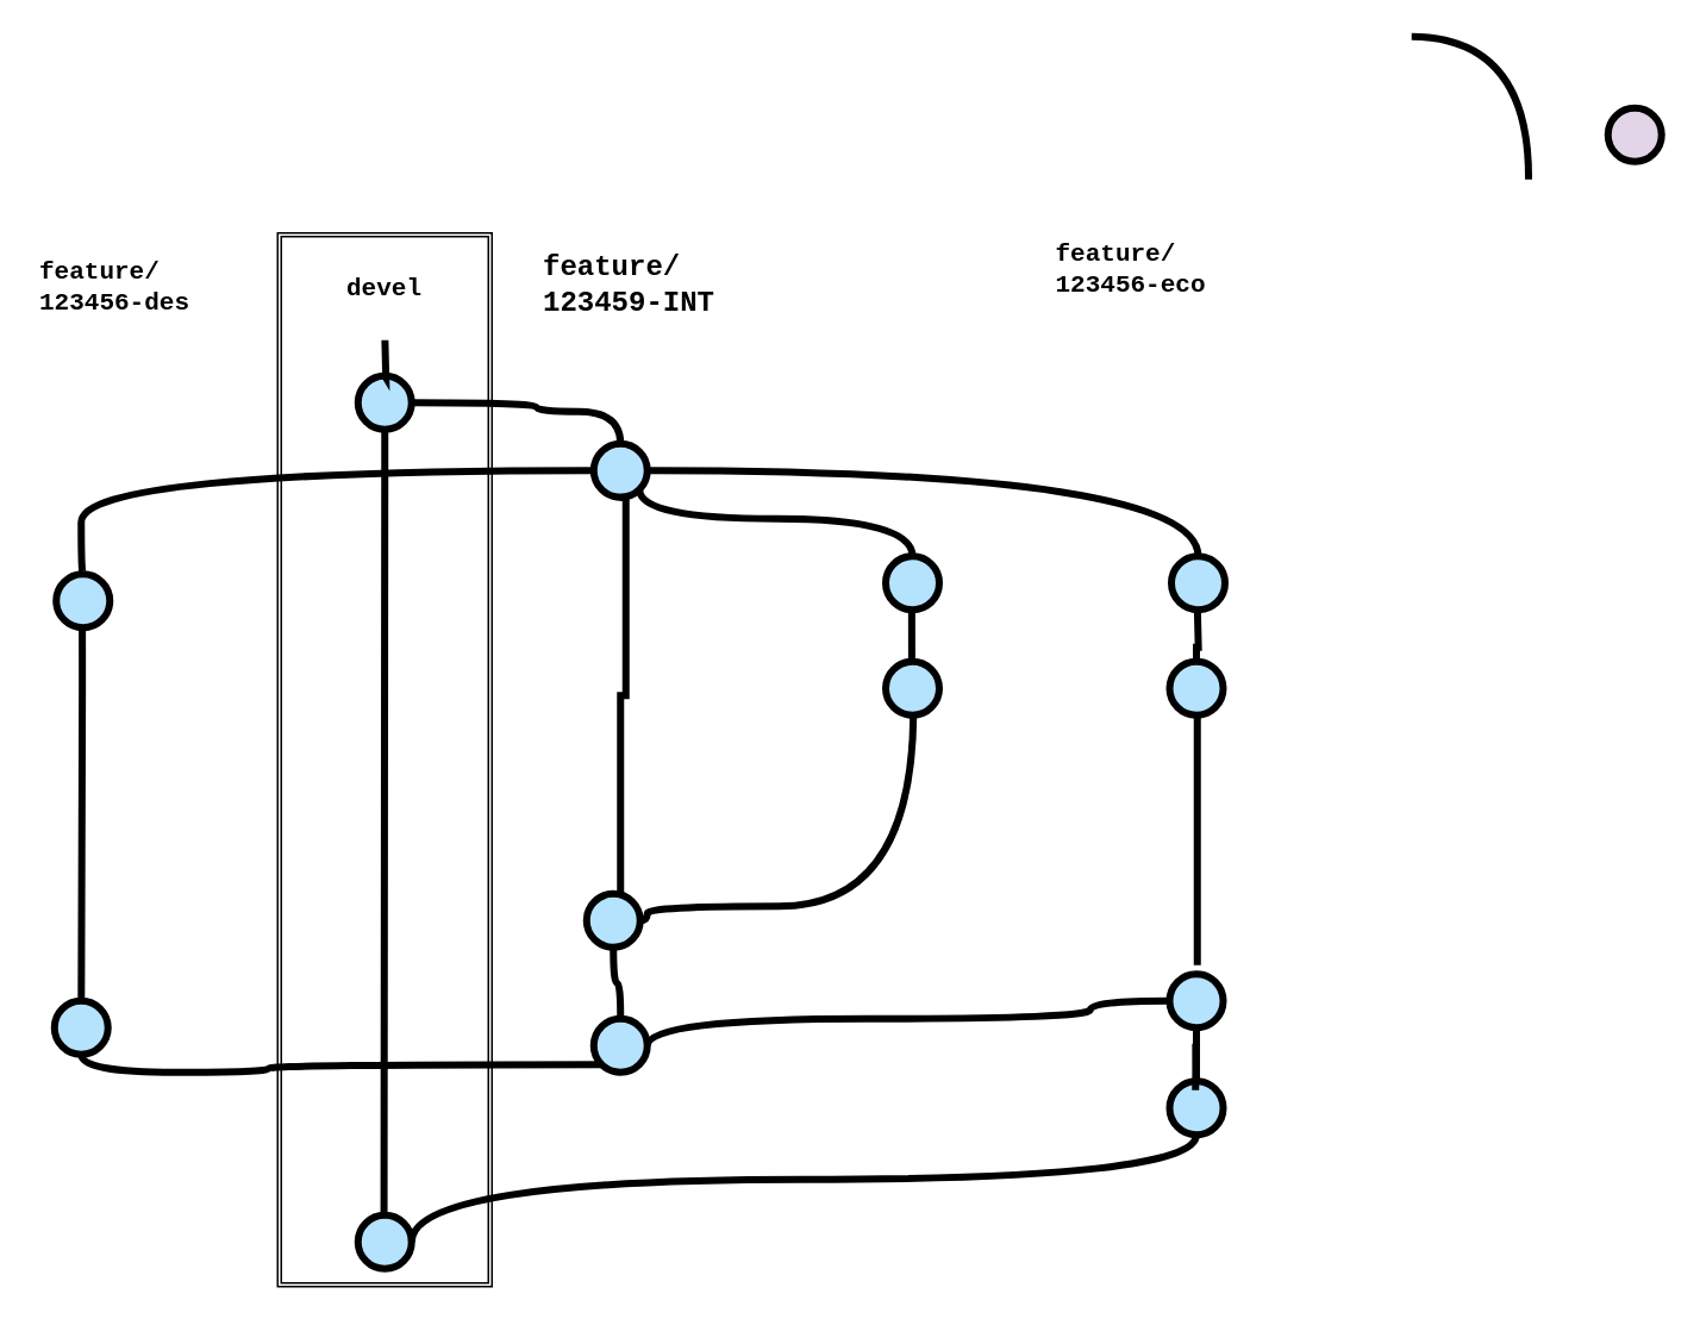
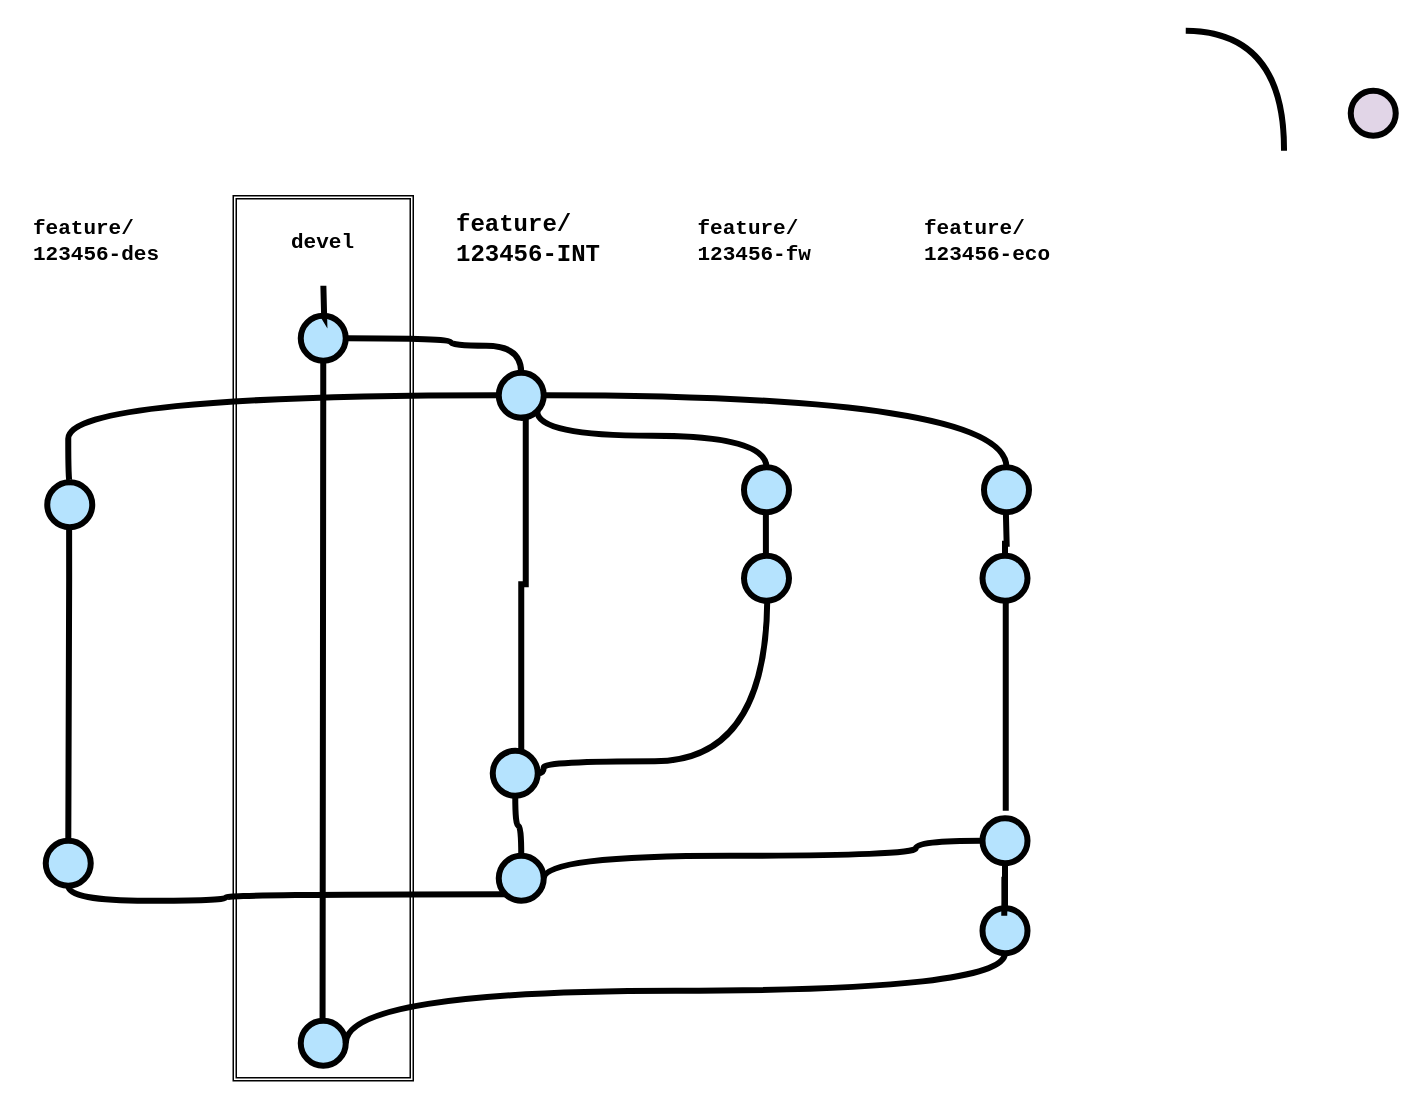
  <mxCell id="0" />
  <mxCell id="1" parent="0" />
  <mxCell id="2" value="" style="shape=ext;double=1;rounded=0;whiteSpace=wrap;html=1;fontFamily=Helvetica;fontSize=15;fontColor=default;" vertex="1" parent="1"><mxGeometry x="155" y="130" width="120" height="590" as="geometry" /></mxCell>
  <mxCell id="3" value="" style="edgeStyle=orthogonalEdgeStyle;rounded=0;html=1;jettySize=auto;orthogonalLoop=1;strokeWidth=4;endArrow=none;endFill=0;startArrow=none;entryX=0.496;entryY=0.966;entryDx=0;entryDy=0;entryPerimeter=0;" parent="1" target="2" edge="1" source="11"><mxGeometry x="229.58" y="345" as="geometry"><mxPoint x="215.08" y="190" as="sourcePoint" /><mxPoint x="214.5" y="650" as="targetPoint" /><Array as="points" /></mxGeometry></mxCell>
  <mxCell id="4" value="devel" style="text;html=1;strokeColor=none;fillColor=none;align=center;verticalAlign=middle;whiteSpace=wrap;overflow=hidden;fontSize=14;fontStyle=1;fontFamily=Courier New;" parent="1" vertex="1"><mxGeometry x="190" y="150" width="50" height="20" as="geometry" /></mxCell>
- <mxCell id="6" value="feature/&lt;br&gt;123456-eco" style="text;html=1;strokeColor=none;fillColor=none;align=left;verticalAlign=middle;whiteSpace=wrap;overflow=hidden;fontSize=14;fontStyle=1;fontFamily=Courier New;" vertex="1" parent="1"><mxGeometry x="589" y="130" width="111" height="40" as="geometry" /></mxCell>
+ <mxCell id="5" value="feature/&lt;br&gt;123456-fw" style="text;html=1;strokeColor=none;fillColor=none;align=left;verticalAlign=middle;whiteSpace=wrap;overflow=hidden;fontSize=14;fontStyle=1;fontFamily=Courier New;" vertex="1" parent="1"><mxGeometry x="463" y="135" width="81" height="50" as="geometry" /></mxCell>
+ <mxCell id="6" value="feature/&lt;br&gt;123456-eco" style="text;html=1;strokeColor=none;fillColor=none;align=left;verticalAlign=middle;whiteSpace=wrap;overflow=hidden;fontSize=14;fontStyle=1;fontFamily=Courier New;" vertex="1" parent="1"><mxGeometry x="614" y="140" width="111" height="40" as="geometry" /></mxCell>
  <mxCell id="7" value="feature/&lt;br&gt;123456-des" style="text;html=1;strokeColor=none;fillColor=none;align=left;verticalAlign=middle;whiteSpace=wrap;overflow=hidden;fontSize=14;fontStyle=1;fontFamily=Courier New;" vertex="1" parent="1"><mxGeometry x="20" y="140" width="120" height="40" as="geometry" /></mxCell>
  <mxCell id="8" value="" style="verticalLabelPosition=bottom;verticalAlign=top;html=1;strokeWidth=4;shape=mxgraph.flowchart.on-page_reference;plain-purple;gradientColor=none;strokeColor=#000000;" vertex="1" parent="1"><mxGeometry x="900" y="60" width="30" height="30" as="geometry" /></mxCell>
  <mxCell id="9" value="" style="edgeStyle=orthogonalEdgeStyle;curved=1;rounded=0;html=1;endArrow=none;endFill=0;jettySize=auto;orthogonalLoop=1;strokeWidth=4;fontSize=15;entryX=1;entryY=0.5;entryDx=0;entryDy=0;entryPerimeter=0;exitX=0.5;exitY=0;exitDx=0;exitDy=0;exitPerimeter=0;" edge="1" parent="1" source="14" target="11"><mxGeometry relative="1" as="geometry"><mxPoint x="380" y="430" as="sourcePoint" /><mxPoint x="297.5" y="230" as="targetPoint" /><Array as="points"><mxPoint x="347" y="230" /><mxPoint x="300" y="230" /><mxPoint x="300" y="225" /></Array></mxGeometry></mxCell>
  <mxCell id="10" value="" style="edgeStyle=orthogonalEdgeStyle;curved=1;rounded=0;html=1;exitX=0.5;exitY=1;exitPerimeter=0;endArrow=none;endFill=0;jettySize=auto;orthogonalLoop=1;strokeWidth=4;fontSize=15;entryX=0.5;entryY=1;entryDx=0;entryDy=0;entryPerimeter=0;exitDx=0;exitDy=0;" edge="1" parent="1"><mxGeometry relative="1" as="geometry"><mxPoint x="790" y="20" as="sourcePoint" /><mxPoint x="855.5" y="100" as="targetPoint" /><Array as="points" /></mxGeometry></mxCell>
  <mxCell id="11" value="" style="verticalLabelPosition=bottom;verticalAlign=top;html=1;strokeWidth=4;shape=mxgraph.flowchart.on-page_reference;plain-blue;gradientColor=none;fillColor=#B5E3Fe;strokeColor=#000000;" vertex="1" parent="1"><mxGeometry x="200" y="210" width="30" height="30" as="geometry" /></mxCell>
  <mxCell id="12" value="" style="edgeStyle=orthogonalEdgeStyle;rounded=0;html=1;jettySize=auto;orthogonalLoop=1;strokeWidth=4;endArrow=none;endFill=0;" edge="1" parent="1" target="11"><mxGeometry x="229.58" y="345" as="geometry"><mxPoint x="215.08" y="190" as="sourcePoint" /><mxPoint x="214.58" y="360" as="targetPoint" /><Array as="points" /></mxGeometry></mxCell>
- <mxCell id="13" value="&lt;font style=&quot;font-size: 16px;&quot;&gt;feature/&lt;br&gt;123459-INT&lt;/font&gt;" style="text;html=1;strokeColor=none;fillColor=none;align=left;verticalAlign=middle;whiteSpace=wrap;overflow=hidden;fontSize=14;fontStyle=1;fontFamily=Courier New;" vertex="1" parent="1"><mxGeometry x="302" y="135" width="112.5" height="50" as="geometry" /></mxCell>
+ <mxCell id="13" value="&lt;font style=&quot;font-size: 16px;&quot;&gt;feature/&lt;br&gt;123456-INT&lt;/font&gt;" style="text;html=1;strokeColor=none;fillColor=none;align=left;verticalAlign=middle;whiteSpace=wrap;overflow=hidden;fontSize=14;fontStyle=1;fontFamily=Courier New;" vertex="1" parent="1"><mxGeometry x="302" y="135" width="112.5" height="50" as="geometry" /></mxCell>
  <mxCell id="14" value="" style="verticalLabelPosition=bottom;verticalAlign=top;html=1;strokeWidth=4;shape=mxgraph.flowchart.on-page_reference;plain-blue;gradientColor=none;fillColor=#B5E3Fe;strokeColor=#000000;" vertex="1" parent="1"><mxGeometry x="332" y="248" width="30" height="30" as="geometry" /></mxCell>
  <mxCell id="15" value="" style="verticalLabelPosition=bottom;verticalAlign=top;html=1;strokeWidth=4;shape=mxgraph.flowchart.on-page_reference;plain-blue;gradientColor=none;fillColor=#B5E3Fe;strokeColor=#000000;" vertex="1" parent="1"><mxGeometry x="31" y="321" width="30" height="30" as="geometry" /></mxCell>
  <mxCell id="16" value="" style="verticalLabelPosition=bottom;verticalAlign=top;html=1;strokeWidth=4;shape=mxgraph.flowchart.on-page_reference;plain-blue;gradientColor=none;fillColor=#B5E3Fe;strokeColor=#000000;" vertex="1" parent="1"><mxGeometry x="495.5" y="311" width="30" height="30" as="geometry" /></mxCell>
  <mxCell id="17" value="" style="verticalLabelPosition=bottom;verticalAlign=top;html=1;strokeWidth=4;shape=mxgraph.flowchart.on-page_reference;plain-blue;gradientColor=none;fillColor=#B5E3Fe;strokeColor=#000000;" vertex="1" parent="1"><mxGeometry x="655.5" y="311" width="30" height="30" as="geometry" /></mxCell>
  <mxCell id="18" value="" style="edgeStyle=orthogonalEdgeStyle;curved=1;rounded=0;html=1;endArrow=none;endFill=0;jettySize=auto;orthogonalLoop=1;strokeWidth=4;fontSize=15;exitX=0.5;exitY=0;exitDx=0;exitDy=0;exitPerimeter=0;entryX=0.855;entryY=0.855;entryDx=0;entryDy=0;entryPerimeter=0;" edge="1" parent="1" source="16" target="14"><mxGeometry relative="1" as="geometry"><mxPoint x="70" y="325" as="sourcePoint" /><mxPoint x="380" y="280" as="targetPoint" /><Array as="points"><mxPoint x="511" y="290" /><mxPoint x="358" y="290" /></Array></mxGeometry></mxCell>
  <mxCell id="19" value="" style="edgeStyle=orthogonalEdgeStyle;curved=1;rounded=0;html=1;endArrow=none;endFill=0;jettySize=auto;orthogonalLoop=1;strokeWidth=4;fontSize=15;entryX=0.5;entryY=0;entryDx=0;entryDy=0;entryPerimeter=0;exitX=1;exitY=0.5;exitDx=0;exitDy=0;exitPerimeter=0;" edge="1" parent="1" source="14" target="17"><mxGeometry relative="1" as="geometry"><mxPoint x="390" y="257" as="sourcePoint" /><mxPoint x="700" y="220" as="targetPoint" /></mxGeometry></mxCell>
  <mxCell id="20" value="" style="edgeStyle=orthogonalEdgeStyle;curved=1;rounded=0;html=1;endArrow=none;endFill=0;jettySize=auto;orthogonalLoop=1;strokeWidth=4;fontSize=15;exitX=0.5;exitY=0;exitDx=0;exitDy=0;exitPerimeter=0;entryX=0;entryY=0.5;entryDx=0;entryDy=0;entryPerimeter=0;" edge="1" parent="1" source="15" target="14"><mxGeometry relative="1" as="geometry"><mxPoint x="-34.93" y="220" as="sourcePoint" /><mxPoint x="140" y="236" as="targetPoint" /><Array as="points"><mxPoint x="45" y="263" /></Array></mxGeometry></mxCell>
  <mxCell id="21" value="" style="edgeStyle=orthogonalEdgeStyle;rounded=0;html=1;jettySize=auto;orthogonalLoop=1;strokeWidth=4;endArrow=none;endFill=0;startArrow=none;" edge="1" parent="1"><mxGeometry x="525.16" y="446" as="geometry"><mxPoint x="510.08" y="341" as="sourcePoint" /><mxPoint x="510" y="370" as="targetPoint" /><Array as="points"><mxPoint x="510.66" y="376" /></Array></mxGeometry></mxCell>
  <mxCell id="22" value="" style="verticalLabelPosition=bottom;verticalAlign=top;html=1;strokeWidth=4;shape=mxgraph.flowchart.on-page_reference;plain-blue;gradientColor=none;fillColor=#B5E3Fe;strokeColor=#000000;" vertex="1" parent="1"><mxGeometry x="495.5" y="370" width="30" height="30" as="geometry" /></mxCell>
  <mxCell id="23" value="" style="edgeStyle=orthogonalEdgeStyle;curved=1;rounded=0;html=1;endArrow=none;endFill=0;jettySize=auto;orthogonalLoop=1;strokeWidth=4;fontSize=15;startArrow=none;exitX=1;exitY=0.5;exitDx=0;exitDy=0;exitPerimeter=0;" edge="1" parent="1" source="27"><mxGeometry relative="1" as="geometry"><mxPoint x="380" y="470" as="sourcePoint" /><mxPoint x="511" y="400" as="targetPoint" /><Array as="points"><mxPoint x="362" y="507" /><mxPoint x="510" y="507" /><mxPoint x="510" y="400" /></Array></mxGeometry></mxCell>
  <mxCell id="24" value="" style="edgeStyle=orthogonalEdgeStyle;rounded=0;html=1;jettySize=auto;orthogonalLoop=1;strokeWidth=4;endArrow=none;endFill=0;startArrow=none;" edge="1" parent="1" source="25"><mxGeometry x="685.16" y="446" as="geometry"><mxPoint x="670.08" y="341" as="sourcePoint" /><mxPoint x="670" y="540" as="targetPoint" /><Array as="points"><mxPoint x="670.66" y="376" /></Array></mxGeometry></mxCell>
  <mxCell id="25" value="" style="verticalLabelPosition=bottom;verticalAlign=top;html=1;strokeWidth=4;shape=mxgraph.flowchart.on-page_reference;plain-blue;gradientColor=none;fillColor=#B5E3Fe;strokeColor=#000000;" vertex="1" parent="1"><mxGeometry x="654.5" y="370" width="30" height="30" as="geometry" /></mxCell>
  <mxCell id="26" value="" style="edgeStyle=orthogonalEdgeStyle;shape=connector;curved=1;rounded=0;orthogonalLoop=1;jettySize=auto;html=1;labelBackgroundColor=default;fontFamily=Helvetica;fontSize=15;fontColor=default;endArrow=none;endFill=0;strokeColor=default;strokeWidth=4;" edge="1" parent="1" source="27" target="35"><mxGeometry relative="1" as="geometry" /></mxCell>
  <mxCell id="27" value="" style="verticalLabelPosition=bottom;verticalAlign=top;html=1;strokeWidth=4;shape=mxgraph.flowchart.on-page_reference;plain-blue;gradientColor=none;fillColor=#B5E3Fe;strokeColor=#000000;" vertex="1" parent="1"><mxGeometry x="328" y="500" width="30" height="30" as="geometry" /></mxCell>
  <mxCell id="28" value="" style="edgeStyle=orthogonalEdgeStyle;rounded=0;html=1;jettySize=auto;orthogonalLoop=1;strokeWidth=4;endArrow=none;endFill=0;startArrow=none;" edge="1" parent="1" target="25"><mxGeometry x="685.16" y="446" as="geometry"><mxPoint x="670.08" y="341" as="sourcePoint" /><mxPoint x="670" y="410" as="targetPoint" /><Array as="points" /></mxGeometry></mxCell>
  <mxCell id="29" value="" style="edgeStyle=orthogonalEdgeStyle;curved=1;rounded=0;html=1;endArrow=none;endFill=0;jettySize=auto;orthogonalLoop=1;strokeWidth=4;fontSize=15;startArrow=none;entryX=0;entryY=0.5;entryDx=0;entryDy=0;entryPerimeter=0;exitX=1;exitY=0.5;exitDx=0;exitDy=0;exitPerimeter=0;" edge="1" parent="1" source="35" target="30"><mxGeometry relative="1" as="geometry"><mxPoint x="390" y="580" as="sourcePoint" /><mxPoint x="650" y="540" as="targetPoint" /><Array as="points"><mxPoint x="362" y="570" /><mxPoint x="610" y="570" /><mxPoint x="610" y="560" /></Array></mxGeometry></mxCell>
  <mxCell id="30" value="" style="verticalLabelPosition=bottom;verticalAlign=top;html=1;strokeWidth=4;shape=mxgraph.flowchart.on-page_reference;plain-blue;gradientColor=none;fillColor=#B5E3Fe;strokeColor=#000000;" vertex="1" parent="1"><mxGeometry x="654.5" y="545" width="30" height="30" as="geometry" /></mxCell>
  <mxCell id="31" value="" style="edgeStyle=orthogonalEdgeStyle;rounded=0;html=1;jettySize=auto;orthogonalLoop=1;strokeWidth=4;endArrow=none;endFill=0;startArrow=none;" edge="1" parent="1"><mxGeometry x="60.66" y="456" as="geometry"><mxPoint x="45.58" y="351" as="sourcePoint" /><mxPoint x="45" y="570" as="targetPoint" /><Array as="points"><mxPoint x="46.16" y="386" /></Array></mxGeometry></mxCell>
  <mxCell id="32" value="" style="verticalLabelPosition=bottom;verticalAlign=top;html=1;strokeWidth=4;shape=mxgraph.flowchart.on-page_reference;plain-blue;gradientColor=none;fillColor=#B5E3Fe;strokeColor=#000000;" vertex="1" parent="1"><mxGeometry x="30" y="560" width="30" height="30" as="geometry" /></mxCell>
  <mxCell id="33" value="" style="edgeStyle=orthogonalEdgeStyle;rounded=0;html=1;jettySize=auto;orthogonalLoop=1;strokeWidth=4;endArrow=none;endFill=0;startArrow=none;" edge="1" parent="1"><mxGeometry x="361.66" y="383" as="geometry"><mxPoint x="346.58" y="278" as="sourcePoint" /><mxPoint x="347" y="500" as="targetPoint" /><Array as="points"><mxPoint x="350" y="278" /><mxPoint x="350" y="389" /><mxPoint x="347" y="389" /></Array></mxGeometry></mxCell>
  <mxCell id="34" value="" style="edgeStyle=orthogonalEdgeStyle;curved=1;rounded=0;html=1;endArrow=none;endFill=0;jettySize=auto;orthogonalLoop=1;strokeWidth=4;fontSize=15;entryX=0.5;entryY=1;entryDx=0;entryDy=0;entryPerimeter=0;exitX=0.145;exitY=0.855;exitDx=0;exitDy=0;exitPerimeter=0;" edge="1" parent="1" source="35" target="32"><mxGeometry relative="1" as="geometry"><mxPoint x="310" y="620" as="sourcePoint" /><mxPoint x="267" y="710" as="targetPoint" /><Array as="points"><mxPoint x="150" y="596" /><mxPoint x="150" y="600" /><mxPoint x="45" y="600" /></Array></mxGeometry></mxCell>
  <mxCell id="35" value="" style="verticalLabelPosition=bottom;verticalAlign=top;html=1;strokeWidth=4;shape=mxgraph.flowchart.on-page_reference;plain-blue;gradientColor=none;fillColor=#B5E3Fe;strokeColor=#000000;" vertex="1" parent="1"><mxGeometry x="332" y="570" width="30" height="30" as="geometry" /></mxCell>
  <mxCell id="36" value="" style="edgeStyle=orthogonalEdgeStyle;shape=connector;curved=1;rounded=0;orthogonalLoop=1;jettySize=auto;html=1;labelBackgroundColor=default;fontFamily=Helvetica;fontSize=15;fontColor=default;endArrow=none;endFill=0;strokeColor=default;strokeWidth=4;" edge="1" parent="1" source="37" target="30"><mxGeometry relative="1" as="geometry" /></mxCell>
  <mxCell id="37" value="" style="verticalLabelPosition=bottom;verticalAlign=top;html=1;strokeWidth=4;shape=mxgraph.flowchart.on-page_reference;plain-blue;gradientColor=none;fillColor=#B5E3Fe;strokeColor=#000000;" vertex="1" parent="1"><mxGeometry x="654.5" y="605" width="30" height="30" as="geometry" /></mxCell>
  <mxCell id="38" value="" style="edgeStyle=orthogonalEdgeStyle;rounded=0;html=1;jettySize=auto;orthogonalLoop=1;strokeWidth=4;endArrow=none;endFill=0;startArrow=none;" edge="1" parent="1"><mxGeometry x="684.24" y="630" as="geometry"><mxPoint x="669.08" y="584" as="sourcePoint" /><mxPoint x="669" y="610" as="targetPoint" /><Array as="points"><mxPoint x="669" y="600" /><mxPoint x="669" y="600" /></Array></mxGeometry></mxCell>
  <mxCell id="39" value="" style="verticalLabelPosition=bottom;verticalAlign=top;html=1;strokeWidth=4;shape=mxgraph.flowchart.on-page_reference;plain-blue;gradientColor=none;fillColor=#B5E3Fe;strokeColor=#000000;" vertex="1" parent="1"><mxGeometry x="200" y="680" width="30" height="30" as="geometry" /></mxCell>
  <mxCell id="40" value="" style="edgeStyle=orthogonalEdgeStyle;curved=1;rounded=0;html=1;endArrow=none;endFill=0;jettySize=auto;orthogonalLoop=1;strokeWidth=4;fontSize=15;startArrow=none;exitX=0.5;exitY=1;exitDx=0;exitDy=0;exitPerimeter=0;entryX=1;entryY=0.5;entryDx=0;entryDy=0;entryPerimeter=0;" edge="1" parent="1" source="37" target="39"><mxGeometry relative="1" as="geometry"><mxPoint x="310" y="685" as="sourcePoint" /><mxPoint x="360" y="780" as="targetPoint" /><Array as="points"><mxPoint x="670" y="660" /><mxPoint x="230" y="660" /></Array></mxGeometry></mxCell>
